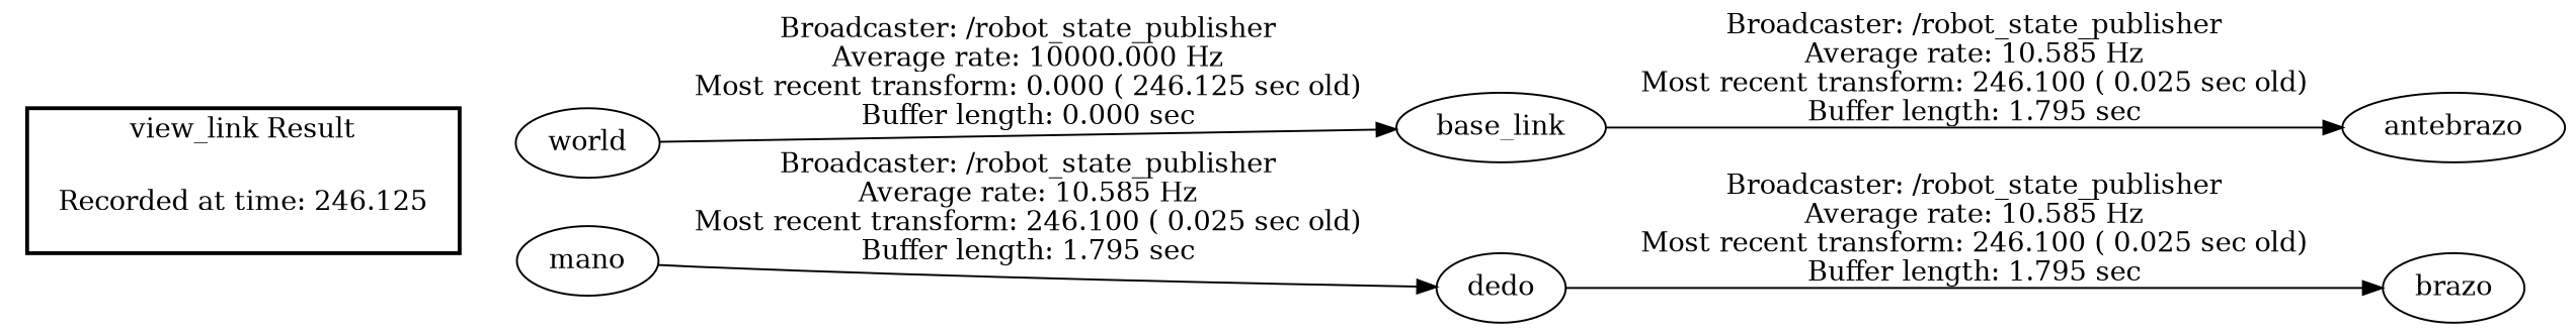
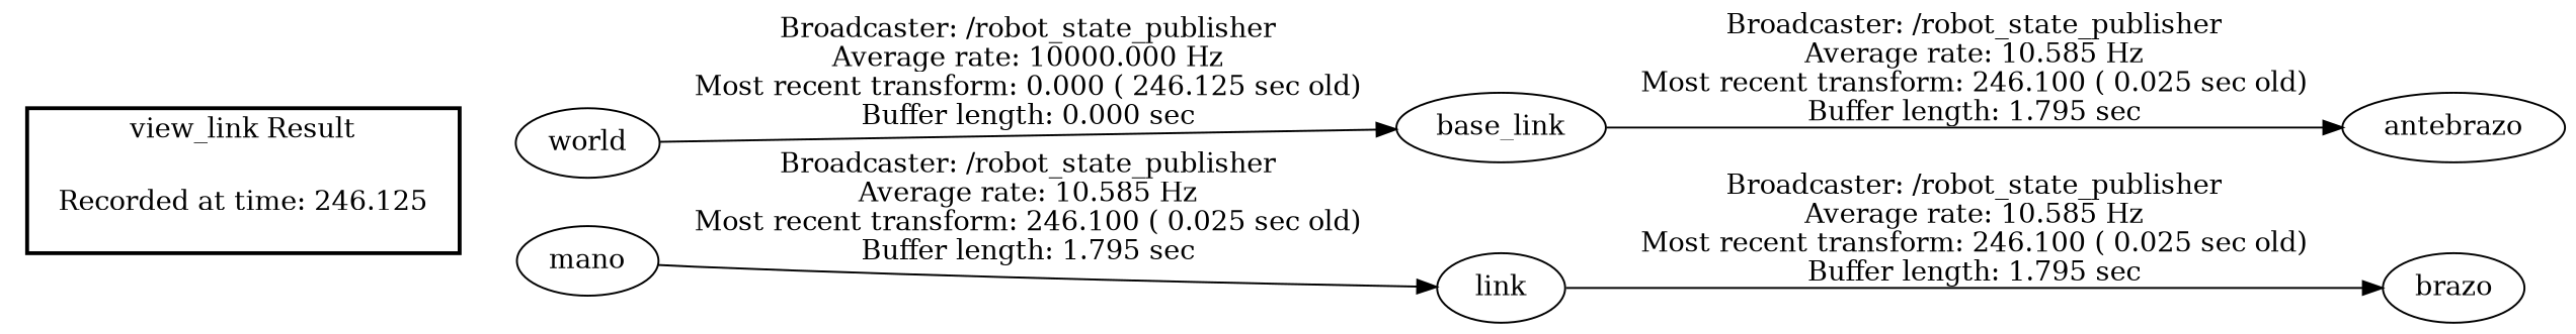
  digraph {
    rankdir=LR
    "Recorded at time: 246.125" [shape=plaintext]
    world
    mano
    base_link
    antebrazo
-   dedo
+   dedo [label=link]
    brazo
    subgraph cluster_1 {
      color=black
      label="view_link Result"
      style=bold
      "Recorded at time: 246.125"
    }
    "Recorded at time: 246.125" -> world [style=invis]
    "Recorded at time: 246.125" -> mano [style=invis]
    world -> base_link [label="Broadcaster: /robot_state_publisher\nAverage rate: 10000.000 Hz\nMost recent transform: 0.000 ( 246.125 sec old)\nBuffer length: 0.000 sec\n"]
    mano -> dedo [label="Broadcaster: /robot_state_publisher\nAverage rate: 10.585 Hz\nMost recent transform: 246.100 ( 0.025 sec old)\nBuffer length: 1.795 sec\n"]
    base_link -> antebrazo [label="Broadcaster: /robot_state_publisher\nAverage rate: 10.585 Hz\nMost recent transform: 246.100 ( 0.025 sec old)\nBuffer length: 1.795 sec\n"]
    dedo -> brazo [label="Broadcaster: /robot_state_publisher\nAverage rate: 10.585 Hz\nMost recent transform: 246.100 ( 0.025 sec old)\nBuffer length: 1.795 sec\n"]
  }
